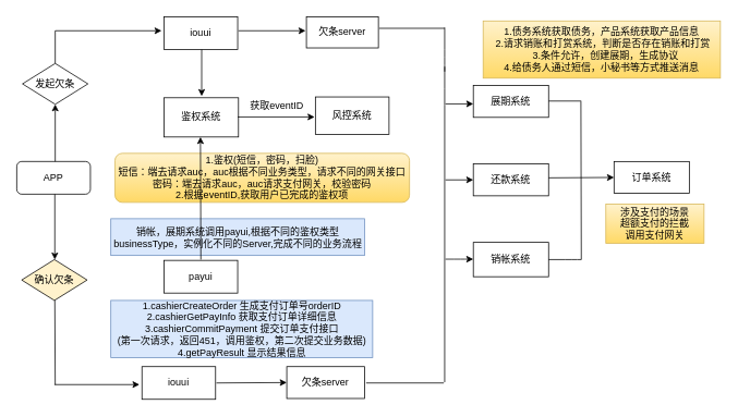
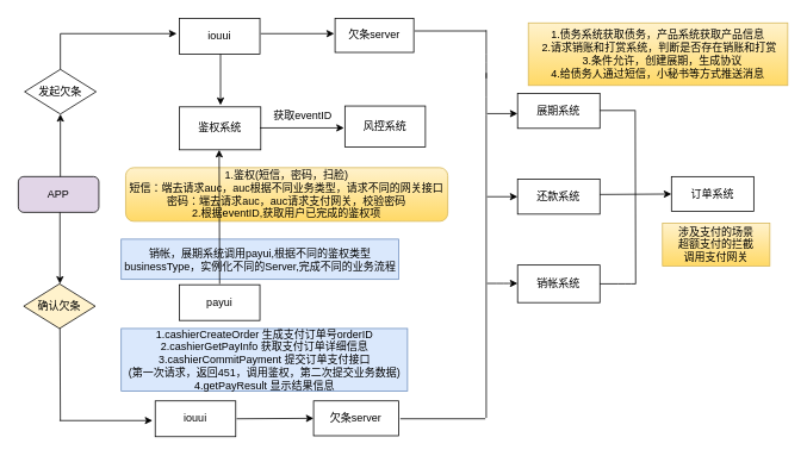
  <mxCell id="0" />
  <mxCell id="1" parent="0" />
  <mxCell id="2" value="1.cashierCreateOrder 生成支付订单号orderID&lt;br&gt;2.cashierGetPayInfo 获取支付订单详细信息&lt;br&gt;3.cashierCommitPayment 提交订单支付接口&lt;br&gt;(第一次请求，返回451，调用鉴权，第二次提交业务数据)&lt;br&gt;4.getPayResult 显示结果信息" style="html=1;fillColor=#dae8fc;strokeColor=#6c8ebf;" parent="1" vertex="1"><mxGeometry x="135" y="367" width="320" height="70" as="geometry" /></mxCell>
  <mxCell id="3" value="销帐，展期系统调用payui,根据不同的鉴权类型&lt;br&gt;businessType，实例化不同的Server,完成不同的业务流程" style="html=1;fillColor=#dae8fc;strokeColor=#6c8ebf;" parent="1" vertex="1"><mxGeometry x="135" y="267" width="310" height="45" as="geometry" /></mxCell>
  <mxCell id="4" value="1.鉴权(短信，密码，扫脸)&lt;br&gt;短信：端去请求auc，auc根据不同业务类型，请求不同的网关接口&lt;br&gt;密码：端去请求auc，auc请求支付网关，校验密码&lt;br&gt;2.根据eventID,获取用户已完成的鉴权项" style="rounded=1;whiteSpace=wrap;html=1;fillColor=#fff2cc;strokeColor=#d6b656;gradientColor=#ffd966;" parent="1" vertex="1"><mxGeometry x="140" y="187" width="360" height="60" as="geometry" /></mxCell>
- <mxCell id="5" value="APP" style="rounded=1;whiteSpace=wrap;html=1;" parent="1" vertex="1"><mxGeometry x="20" y="197" width="90" height="40" as="geometry" /></mxCell>
+ <mxCell id="5" value="APP" style="rounded=1;whiteSpace=wrap;html=1;fillColor=#e1d5e7;" parent="1" vertex="1"><mxGeometry x="20" y="197" width="90" height="40" as="geometry" /></mxCell>
  <mxCell id="6" value="" style="endArrow=classic;html=1;" parent="1" edge="1"><mxGeometry width="50" height="50" relative="1" as="geometry"><mxPoint x="67" y="197" as="sourcePoint" /><mxPoint x="67" y="127" as="targetPoint" /></mxGeometry></mxCell>
  <mxCell id="7" value="发起欠条" style="rhombus;whiteSpace=wrap;html=1;" parent="1" vertex="1"><mxGeometry x="27" y="77" width="80" height="50" as="geometry" /></mxCell>
  <mxCell id="8" value="" style="endArrow=none;html=1;" parent="1" edge="1"><mxGeometry width="50" height="50" relative="1" as="geometry"><mxPoint x="67" y="77" as="sourcePoint" /><mxPoint x="67" y="37" as="targetPoint" /></mxGeometry></mxCell>
  <mxCell id="9" value="" style="endArrow=classic;html=1;entryX=0;entryY=0.5;entryDx=0;entryDy=0;entryPerimeter=0;" parent="1" edge="1"><mxGeometry width="50" height="50" relative="1" as="geometry"><mxPoint x="67" y="37" as="sourcePoint" /><mxPoint x="197" y="37" as="targetPoint" /><Array as="points" /></mxGeometry></mxCell>
  <mxCell id="10" value="iouui" style="rounded=0;whiteSpace=wrap;html=1;" parent="1" vertex="1"><mxGeometry x="200" y="20" width="90" height="40" as="geometry" /></mxCell>
  <mxCell id="11" value="鉴权系统" style="rounded=0;whiteSpace=wrap;html=1;" parent="1" vertex="1"><mxGeometry x="200" y="119" width="91" height="48" as="geometry" /></mxCell>
  <mxCell id="12" value="" style="endArrow=classic;html=1;entryX=0;entryY=0.5;entryDx=0;entryDy=0;entryPerimeter=0;" parent="1" edge="1"><mxGeometry width="50" height="50" relative="1" as="geometry"><mxPoint x="290" y="142.5" as="sourcePoint" /><mxPoint x="384" y="142.5" as="targetPoint" /><Array as="points" /></mxGeometry></mxCell>
  <mxCell id="13" value="风控系统" style="rounded=0;whiteSpace=wrap;html=1;" parent="1" vertex="1"><mxGeometry x="385" y="118" width="90" height="46" as="geometry" /></mxCell>
  <mxCell id="14" value="获取eventID" style="text;html=1;strokeColor=none;fillColor=none;align=center;verticalAlign=middle;whiteSpace=wrap;rounded=0;" parent="1" vertex="1"><mxGeometry x="303" y="119" width="70" height="20" as="geometry" /></mxCell>
  <mxCell id="15" value="欠条server" style="rounded=0;whiteSpace=wrap;html=1;" parent="1" vertex="1"><mxGeometry x="374" y="20" width="88" height="38" as="geometry" /></mxCell>
  <mxCell id="16" value="payui" style="rounded=0;whiteSpace=wrap;html=1;" parent="1" vertex="1"><mxGeometry x="200" y="318" width="90" height="40" as="geometry" /></mxCell>
  <mxCell id="17" value="" style="endArrow=classic;html=1;" parent="1" edge="1"><mxGeometry width="50" height="50" relative="1" as="geometry"><mxPoint x="245" y="317" as="sourcePoint" /><mxPoint x="244.5" y="167" as="targetPoint" /></mxGeometry></mxCell>
  <mxCell id="18" value="销帐系统" style="rounded=0;whiteSpace=wrap;html=1;" parent="1" vertex="1"><mxGeometry x="578" y="296" width="92" height="42" as="geometry" /></mxCell>
  <mxCell id="19" value="展期系统" style="rounded=0;whiteSpace=wrap;html=1;" parent="1" vertex="1"><mxGeometry x="578" y="104" width="92" height="39" as="geometry" /></mxCell>
  <mxCell id="20" value="1.债务系统获取债务，产品系统获取产品信息&lt;br&gt;&amp;nbsp;2.请求销账和打赏系统，判断是否存在销账和打赏&lt;br&gt;&amp;nbsp; &amp;nbsp;3.条件允许，创建展期，生成协议&lt;br&gt;4.给债务人通过短信，小秘书等方式推送消息" style="rounded=0;whiteSpace=wrap;html=1;gradientColor=#ffd966;fillColor=#fff2cc;strokeColor=#d6b656;" parent="1" vertex="1"><mxGeometry x="590" y="25" width="290" height="70" as="geometry" /></mxCell>
  <mxCell id="21" value="" style="endArrow=classic;html=1;exitX=0.5;exitY=1;exitDx=0;exitDy=0;" parent="1" edge="1"><mxGeometry width="50" height="50" relative="1" as="geometry"><mxPoint x="66.5" y="237" as="sourcePoint" /><mxPoint x="66.5" y="317" as="targetPoint" /></mxGeometry></mxCell>
  <mxCell id="22" value="确认欠条" style="rhombus;whiteSpace=wrap;html=1;fillColor=#fff2cc;" parent="1" vertex="1"><mxGeometry x="26" y="317" width="80" height="50" as="geometry" /></mxCell>
  <mxCell id="23" value="" style="endArrow=classic;html=1;" parent="1" edge="1"><mxGeometry width="50" height="50" relative="1" as="geometry"><mxPoint x="291" y="37" as="sourcePoint" /><mxPoint x="373" y="37" as="targetPoint" /><Array as="points" /></mxGeometry></mxCell>
  <mxCell id="24" value="" style="endArrow=classic;html=1;entryX=0;entryY=0.5;entryDx=0;entryDy=0;entryPerimeter=0;" parent="1" edge="1"><mxGeometry width="50" height="50" relative="1" as="geometry"><mxPoint x="544" y="126.5" as="sourcePoint" /><mxPoint x="578" y="126.5" as="targetPoint" /><Array as="points" /></mxGeometry></mxCell>
  <mxCell id="25" value="" style="endArrow=classic;html=1;entryX=0;entryY=0.5;entryDx=0;entryDy=0;entryPerimeter=0;" parent="1" edge="1"><mxGeometry width="50" height="50" relative="1" as="geometry"><mxPoint x="544" y="316.5" as="sourcePoint" /><mxPoint x="578" y="316.5" as="targetPoint" /><Array as="points"><mxPoint x="564" y="316.5" /></Array></mxGeometry></mxCell>
  <mxCell id="26" value="" style="endArrow=none;html=1;" parent="1" edge="1"><mxGeometry width="50" height="50" relative="1" as="geometry"><mxPoint x="543" y="467" as="sourcePoint" /><mxPoint x="543" y="81" as="targetPoint" /><Array as="points"><mxPoint x="543" y="118" /></Array></mxGeometry></mxCell>
  <mxCell id="27" value="&lt;span style=&quot;color: rgba(0 , 0 , 0 , 0) ; font-family: monospace ; font-size: 0px ; background-color: rgb(248 , 249 , 250)&quot;&gt;%3CmxGraphModel%3E%3Croot%3E%3CmxCell%20id%3D%220%22%2F%3E%3CmxCell%20id%3D%221%22%20parent%3D%220%22%2F%3E%3CmxCell%20id%3D%222%22%20value%3D%22%22%20style%3D%22endArrow%3Dnone%3Bhtml%3D1%3B%22%20edge%3D%221%22%20parent%3D%221%22%3E%3CmxGeometry%20width%3D%2250%22%20height%3D%2250%22%20relative%3D%221%22%20as%3D%22geometry%22%3E%3CmxPoint%20x%3D%22610%22%20y%3D%22137%22%20as%3D%22sourcePoint%22%2F%3E%3CmxPoint%20x%3D%22673%22%20y%3D%22137%22%20as%3D%22targetPoint%22%2F%3E%3C%2FmxGeometry%3E%3C%2FmxCell%3E%3C%2Froot%3E%3C%2FmxGraphModel%3E&lt;/span&gt;" style="endArrow=none;html=1;" parent="1" edge="1"><mxGeometry width="50" height="50" relative="1" as="geometry"><mxPoint x="463" y="34" as="sourcePoint" /><mxPoint x="543" y="34" as="targetPoint" /></mxGeometry></mxCell>
  <mxCell id="28" value="" style="endArrow=none;html=1;" parent="1" edge="1"><mxGeometry width="50" height="50" relative="1" as="geometry"><mxPoint x="543" y="87" as="sourcePoint" /><mxPoint x="543" y="33" as="targetPoint" /><Array as="points"><mxPoint x="543" y="70" /></Array></mxGeometry></mxCell>
  <mxCell id="29" value="iouui" style="rounded=0;whiteSpace=wrap;html=1;" parent="1" vertex="1"><mxGeometry x="173" y="448" width="90" height="40" as="geometry" /></mxCell>
  <mxCell id="30" value="" style="endArrow=none;html=1;" parent="1" edge="1"><mxGeometry width="50" height="50" relative="1" as="geometry"><mxPoint x="67" y="470" as="sourcePoint" /><mxPoint x="66.5" y="367" as="targetPoint" /></mxGeometry></mxCell>
  <mxCell id="31" value="" style="endArrow=classic;html=1;" parent="1" edge="1"><mxGeometry width="50" height="50" relative="1" as="geometry"><mxPoint x="66" y="470" as="sourcePoint" /><mxPoint x="170" y="470" as="targetPoint" /><Array as="points" /></mxGeometry></mxCell>
  <mxCell id="32" value="" style="endArrow=classic;html=1;entryX=0;entryY=0.5;entryDx=0;entryDy=0;" parent="1" target="33" edge="1"><mxGeometry width="50" height="50" relative="1" as="geometry"><mxPoint x="264" y="468" as="sourcePoint" /><mxPoint x="310" y="468" as="targetPoint" /><Array as="points" /></mxGeometry></mxCell>
  <mxCell id="33" value="欠条server" style="rounded=0;whiteSpace=wrap;html=1;" parent="1" vertex="1"><mxGeometry x="350" y="448" width="95" height="39" as="geometry" /></mxCell>
  <mxCell id="34" value="" style="endArrow=none;html=1;" parent="1" edge="1"><mxGeometry width="50" height="50" relative="1" as="geometry"><mxPoint x="447" y="468" as="sourcePoint" /><mxPoint x="542" y="468" as="targetPoint" /></mxGeometry></mxCell>
  <mxCell id="35" value="" style="endArrow=classic;html=1;exitX=0.5;exitY=1;exitDx=0;exitDy=0;" parent="1" edge="1"><mxGeometry width="50" height="50" relative="1" as="geometry"><mxPoint x="246" y="60" as="sourcePoint" /><mxPoint x="246" y="117" as="targetPoint" /></mxGeometry></mxCell>
  <mxCell id="36" value="还款系统" style="rounded=0;whiteSpace=wrap;html=1;" parent="1" vertex="1"><mxGeometry x="578" y="200" width="92" height="39" as="geometry" /></mxCell>
  <mxCell id="37" value="" style="endArrow=classic;html=1;entryX=0;entryY=0.5;entryDx=0;entryDy=0;entryPerimeter=0;" parent="1" edge="1"><mxGeometry width="50" height="50" relative="1" as="geometry"><mxPoint x="544" y="219.5" as="sourcePoint" /><mxPoint x="578" y="219.5" as="targetPoint" /><Array as="points" /></mxGeometry></mxCell>
  <mxCell id="38" value="订单系统" style="rounded=0;whiteSpace=wrap;html=1;" parent="1" vertex="1"><mxGeometry x="750" y="197" width="92" height="39" as="geometry" /></mxCell>
  <mxCell id="39" value="" style="endArrow=classic;html=1;entryX=0;entryY=0.5;entryDx=0;entryDy=0;" parent="1" target="38" edge="1"><mxGeometry width="50" height="50" relative="1" as="geometry"><mxPoint x="670" y="217" as="sourcePoint" /><mxPoint x="588" y="136.5" as="targetPoint" /><Array as="points" /></mxGeometry></mxCell>
  <mxCell id="40" value="&lt;span style=&quot;color: rgba(0 , 0 , 0 , 0) ; font-family: monospace ; font-size: 0px ; background-color: rgb(248 , 249 , 250)&quot;&gt;%3CmxGraphModel%3E%3Croot%3E%3CmxCell%20id%3D%220%22%2F%3E%3CmxCell%20id%3D%221%22%20parent%3D%220%22%2F%3E%3CmxCell%20id%3D%222%22%20value%3D%22%22%20style%3D%22endArrow%3Dnone%3Bhtml%3D1%3B%22%20edge%3D%221%22%20parent%3D%221%22%3E%3CmxGeometry%20width%3D%2250%22%20height%3D%2250%22%20relative%3D%221%22%20as%3D%22geometry%22%3E%3CmxPoint%20x%3D%22610%22%20y%3D%22137%22%20as%3D%22sourcePoint%22%2F%3E%3CmxPoint%20x%3D%22673%22%20y%3D%22137%22%20as%3D%22targetPoint%22%2F%3E%3C%2FmxGeometry%3E%3C%2FmxCell%3E%3C%2Froot%3E%3C%2FmxGraphModel%3E&lt;/span&gt;" style="endArrow=none;html=1;" parent="1" edge="1"><mxGeometry width="50" height="50" relative="1" as="geometry"><mxPoint x="670" y="123" as="sourcePoint" /><mxPoint x="710" y="123" as="targetPoint" /></mxGeometry></mxCell>
  <mxCell id="41" value="&lt;span style=&quot;color: rgba(0 , 0 , 0 , 0) ; font-family: monospace ; font-size: 0px ; background-color: rgb(248 , 249 , 250)&quot;&gt;%3CmxGraphModel%3E%3Croot%3E%3CmxCell%20id%3D%220%22%2F%3E%3CmxCell%20id%3D%221%22%20parent%3D%220%22%2F%3E%3CmxCell%20id%3D%222%22%20value%3D%22%22%20style%3D%22endArrow%3Dnone%3Bhtml%3D1%3B%22%20edge%3D%221%22%20parent%3D%221%22%3E%3CmxGeometry%20width%3D%2250%22%20height%3D%2250%22%20relative%3D%221%22%20as%3D%22geometry%22%3E%3CmxPoint%20x%3D%22610%22%20y%3D%22137%22%20as%3D%22sourcePoint%22%2F%3E%3CmxPoint%20x%3D%22673%22%20y%3D%22137%22%20as%3D%22targetPoint%22%2F%3E%3C%2FmxGeometry%3E%3C%2FmxCell%3E%3C%2Froot%3E%3C%2FmxGraphModel%3E&lt;/span&gt;" style="endArrow=none;html=1;" parent="1" edge="1"><mxGeometry width="50" height="50" relative="1" as="geometry"><mxPoint x="670" y="317" as="sourcePoint" /><mxPoint x="710" y="317" as="targetPoint" /><Array as="points"><mxPoint x="700" y="317" /></Array></mxGeometry></mxCell>
  <mxCell id="42" value="" style="endArrow=none;html=1;" parent="1" edge="1"><mxGeometry width="50" height="50" relative="1" as="geometry"><mxPoint x="710" y="317" as="sourcePoint" /><mxPoint x="709.5" y="123.5" as="targetPoint" /></mxGeometry></mxCell>
  <mxCell id="43" value="涉及支付的场景&lt;br&gt;超额支付的拦截&lt;br&gt;调用支付网关" style="rounded=0;whiteSpace=wrap;html=1;fillColor=#fff2cc;strokeColor=#d6b656;gradientColor=#ffd966;" parent="1" vertex="1"><mxGeometry x="740" y="249" width="120" height="48" as="geometry" /></mxCell>
